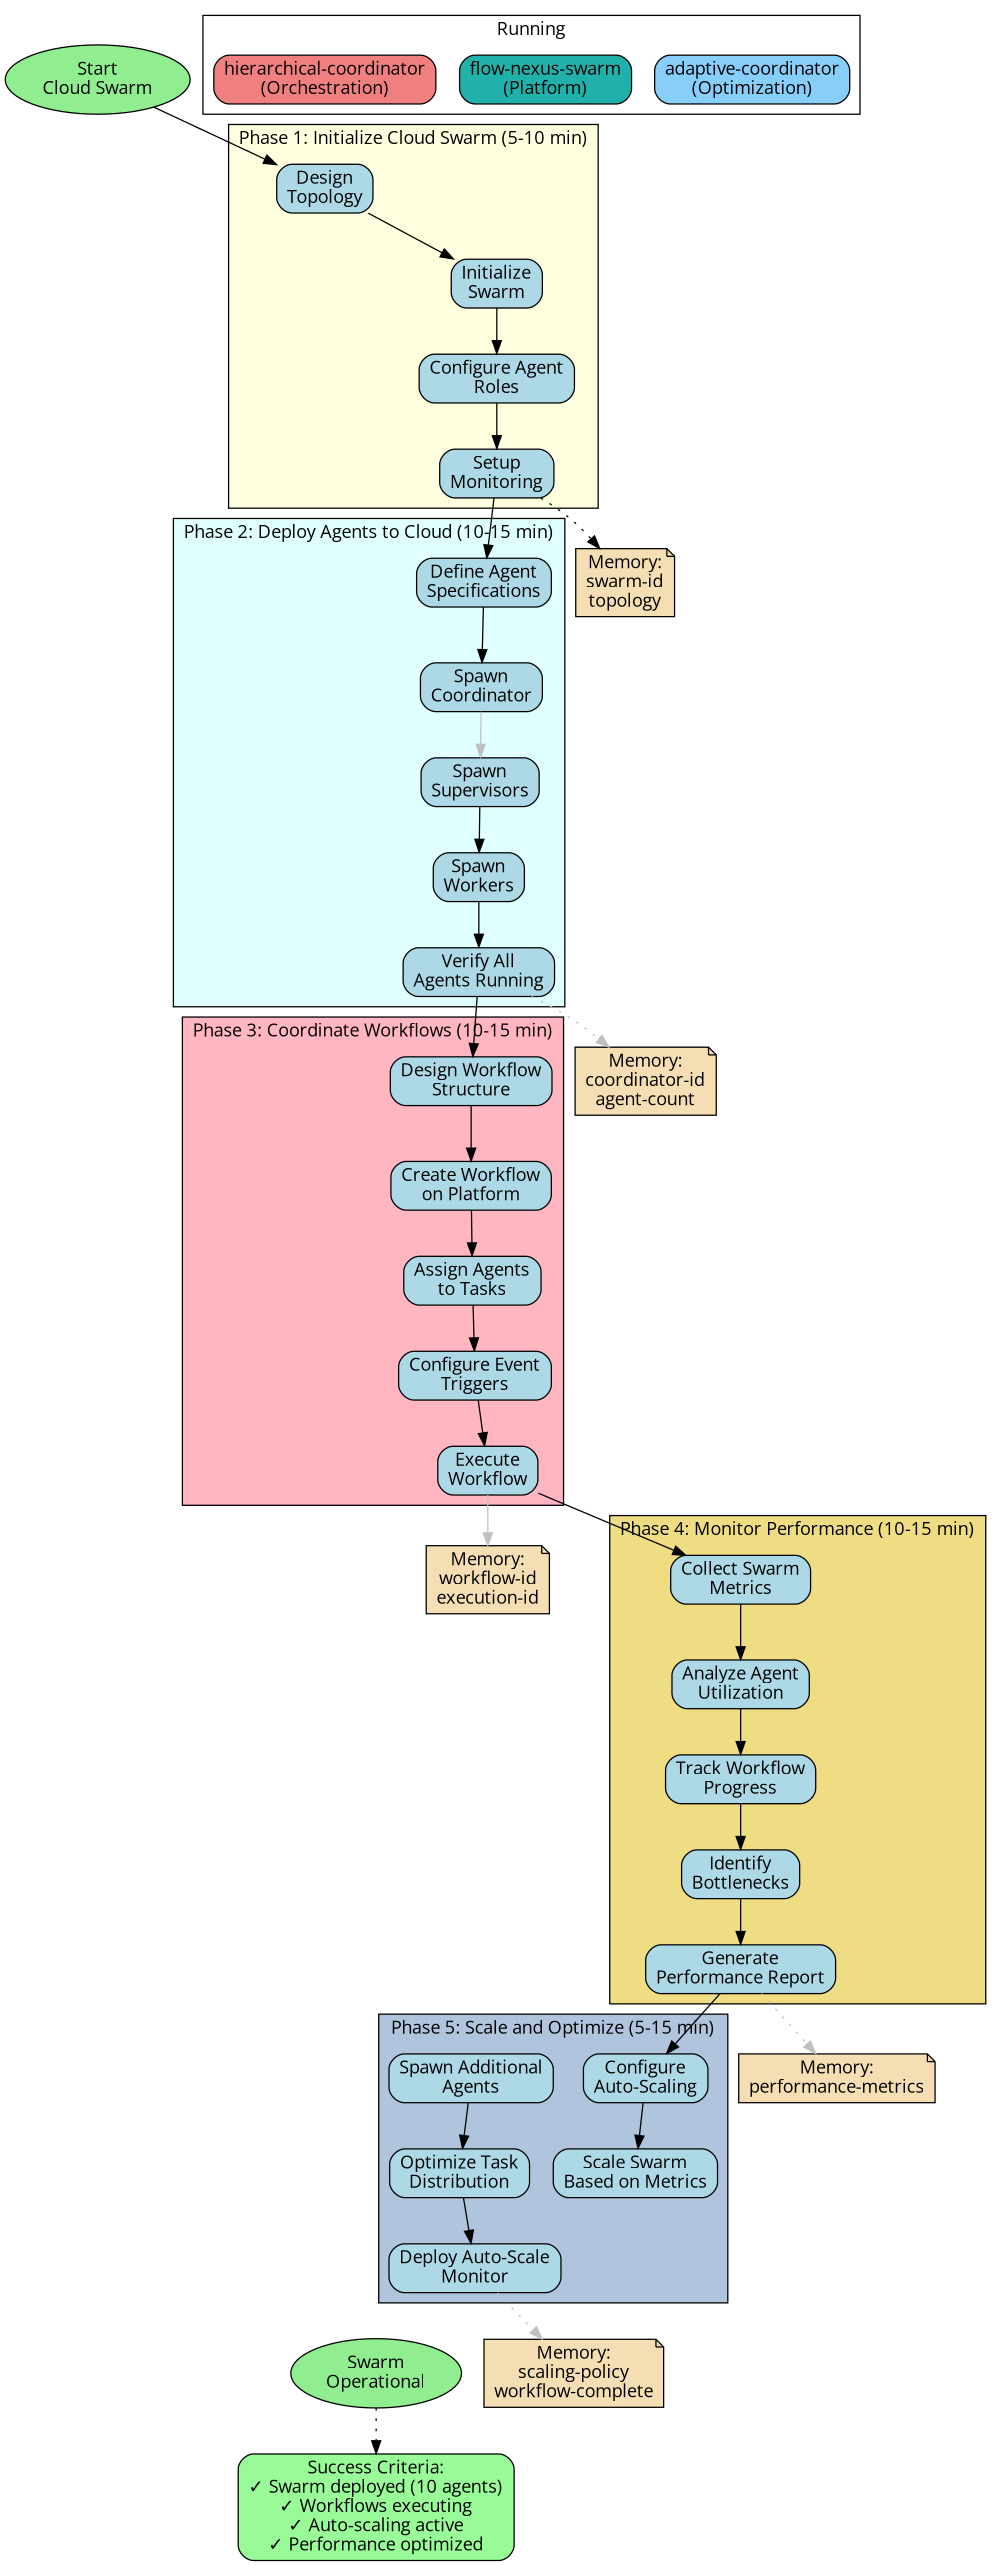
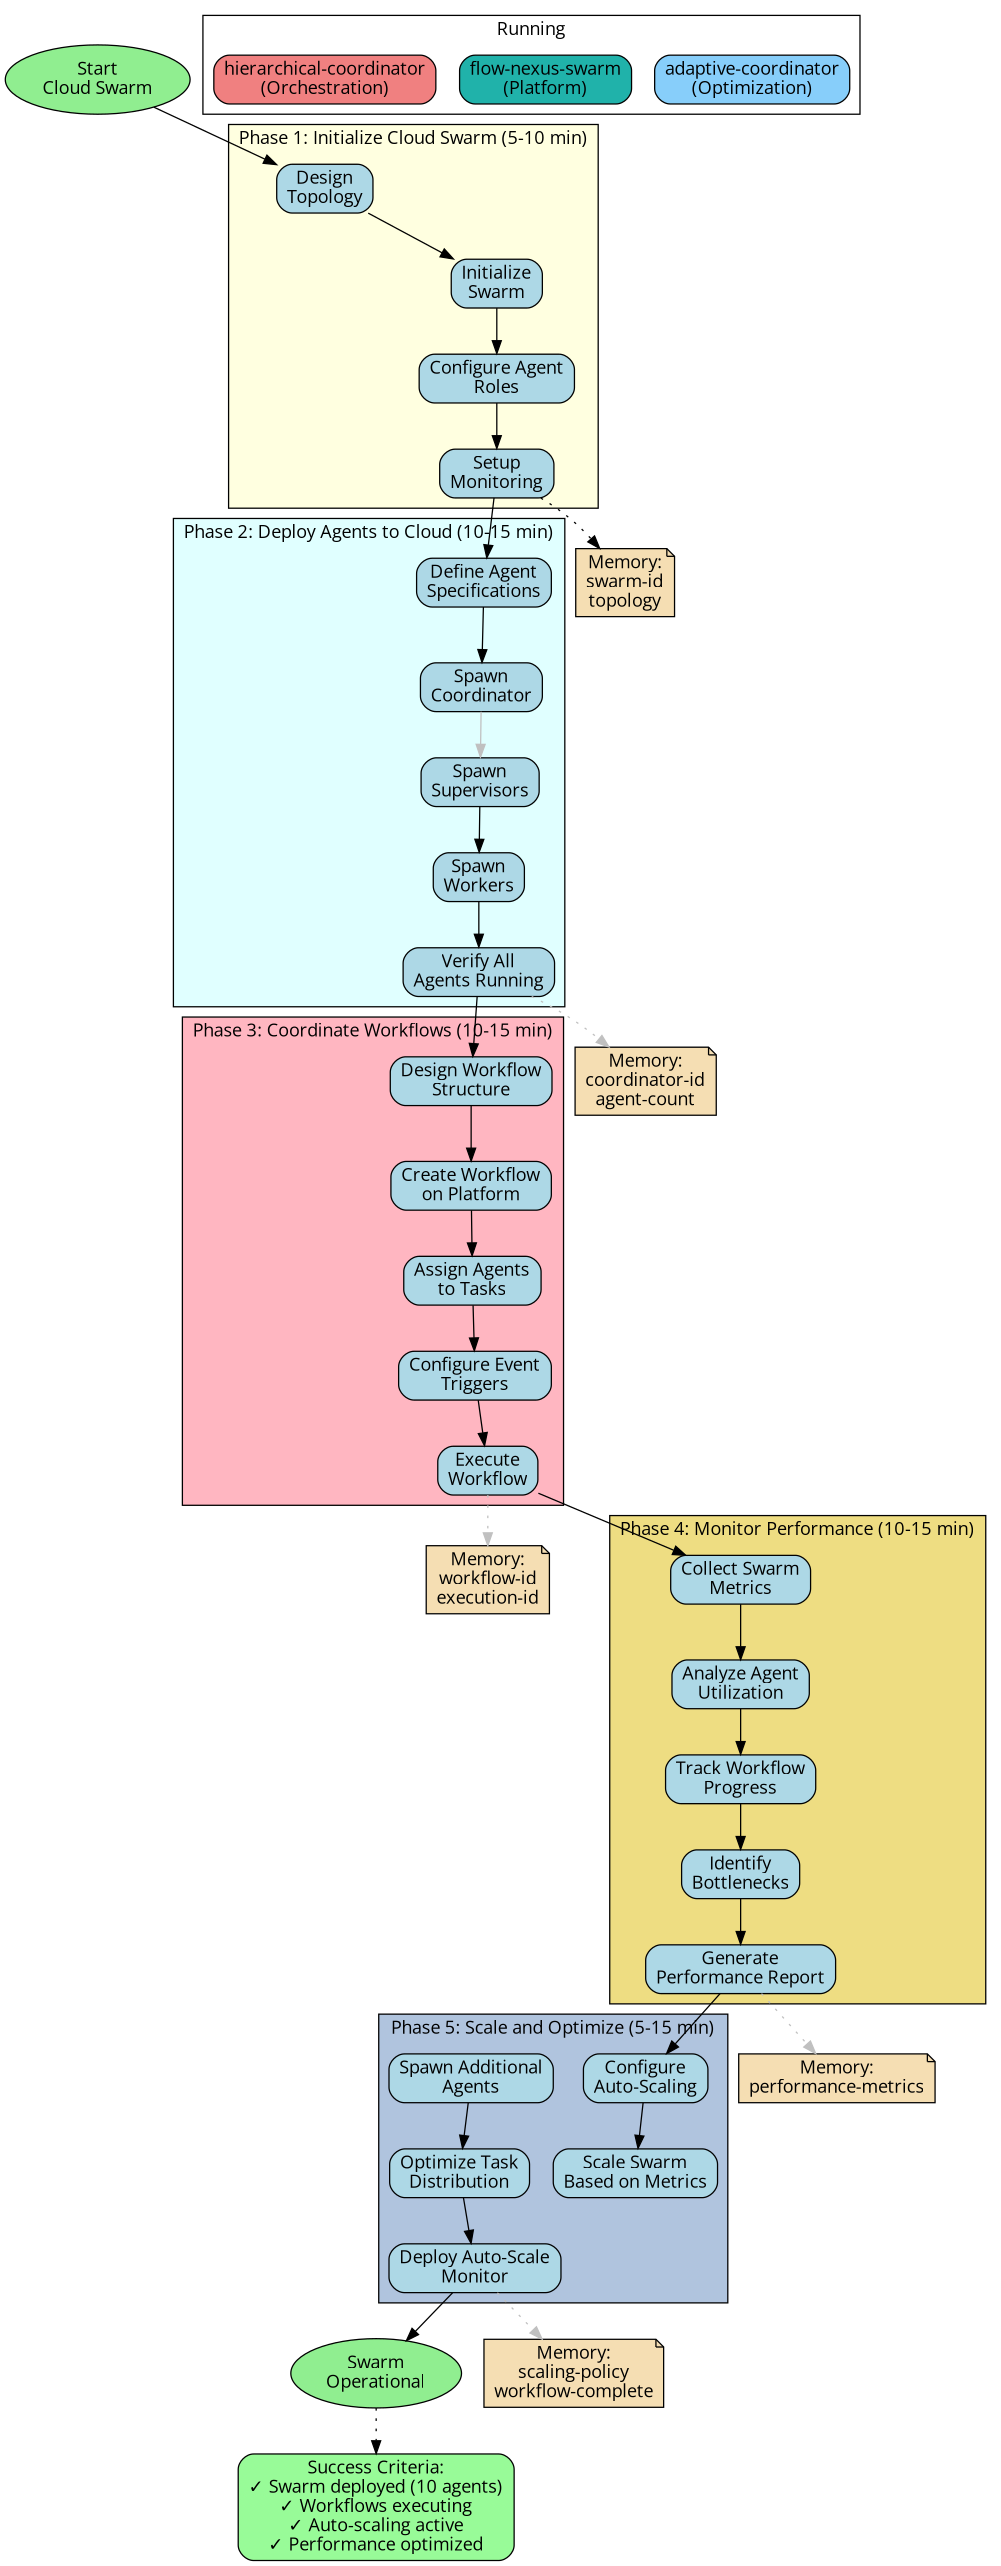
  digraph {
    fontname="Open Sans"
    rankdir=TB
    node [fillcolor=lightblue fontname="Open Sans" shape=box style="rounded,filled"]
    edge [fontname="Open Sans" fontsize=10]
    n1 [label="Design\nTopology"]
    n2 [label="Initialize\nSwarm"]
    n3 [label="Configure Agent\nRoles"]
    n4 [label="Setup\nMonitoring"]
    n5 [label="Define Agent\nSpecifications"]
    n6 [label="Spawn\nCoordinator"]
    n7 [label="Spawn\nSupervisors"]
    n8 [label="Spawn\nWorkers"]
    n9 [label="Verify All\nAgents Running"]
    n10 [label="Design Workflow\nStructure"]
    n11 [label="Create Workflow\non Platform"]
    n12 [label="Assign Agents\nto Tasks"]
    n13 [label="Configure Event\nTriggers"]
    n14 [label="Execute\nWorkflow"]
    n15 [label="Collect Swarm\nMetrics"]
    n16 [label="Analyze Agent\nUtilization"]
    n17 [label="Track Workflow\nProgress"]
    n18 [label="Identify\nBottlenecks"]
    n19 [label="Generate\nPerformance Report"]
    n20 [label="Configure\nAuto-Scaling"]
    n21 [label="Scale Swarm\nBased on Metrics"]
    n22 [label="Spawn Additional\nAgents"]
    n23 [label="Optimize Task\nDistribution"]
    n24 [label="Deploy Auto-Scale\nMonitor"]
    n25 [fillcolor=lightcoral label="hierarchical-coordinator\n(Orchestration)"]
    n26 [fillcolor=lightseagreen label="flow-nexus-swarm\n(Platform)"]
    n27 [fillcolor=lightskyblue label="adaptive-coordinator\n(Optimization)"]
    n28 [fillcolor=wheat label="Memory:\nswarm-id\ntopology" shape=note]
    n29 [fillcolor=wheat label="Memory:\ncoordinator-id\nagent-count" shape=note]
    n30 [fillcolor=wheat label="Memory:\nworkflow-id\nexecution-id" shape=note]
    n31 [fillcolor=wheat label="Memory:\nperformance-metrics" shape=note]
    n32 [fillcolor=lightgreen label="Swarm\nOperational" shape=ellipse]
    n33 [fillcolor=wheat label="Memory:\nscaling-policy\nworkflow-complete" shape=note]
    n34 [fillcolor=lightgreen label="Start\nCloud Swarm" shape=ellipse]
    n35 [fillcolor=palegreen label="Success Criteria:\n✓ Swarm deployed (10 agents)\n✓ Workflows executing\n✓ Auto-scaling active\n✓ Performance optimized"]
    subgraph cluster_1 {
      fillcolor=lightyellow
      label="Phase 1: Initialize Cloud Swarm (5-10 min)"
      style=filled
      n1
      n2
      n3
      n4
    }
    subgraph cluster_2 {
      fillcolor=lightcyan
      label="Phase 2: Deploy Agents to Cloud (10-15 min)"
      style=filled
      n5
      n6
      n7
      n8
      n9
    }
    subgraph cluster_3 {
      fillcolor=lightpink
      label="Phase 3: Coordinate Workflows (10-15 min)"
      style=filled
      n10
      n11
      n12
      n13
      n14
    }
    subgraph cluster_4 {
      fillcolor=lightgoldenrod
      label="Phase 4: Monitor Performance (10-15 min)"
      style=filled
      n15
      n16
      n17
      n18
      n19
    }
    subgraph cluster_5 {
      fillcolor=lightsteelblue
      label="Phase 5: Scale and Optimize (5-15 min)"
      style=filled
      n20
      n21
      n22
      n23
      n24
    }
    subgraph cluster_6 {
      fillcolor=white
      label=Running
      style=filled
      n25
      n26
      n27
    }
    n1 -> n2
    n2 -> n3
    n3 -> n4
    n4 -> n5
    n4 -> n28 [color=black style=dotted]
    n5 -> n6
    n6 -> n7 [color=gray]
    n7 -> n8
    n8 -> n9
    n9 -> n10
    n9 -> n29 [color=gray style=dotted]
    n10 -> n11
    n11 -> n12
    n12 -> n13
    n13 -> n14
    n14 -> n15
-   n14 -> n30 [color=gray style=solid]
+   n14 -> n30 [color=gray style=dotted]
    n15 -> n16
    n16 -> n17
    n17 -> n18
    n18 -> n19
    n19 -> n20
    n19 -> n31 [color=gray style=dotted]
    n20 -> n21
    n22 -> n23
    n23 -> n24
+   n24 -> n32
    n24 -> n33 [color=gray style=dotted]
    n25 -> n1 [style=invis]
    n26 -> n2 [style=invis]
    n27 -> n15 [style=invis]
    n32 -> n35 [style=dotted]
    n34 -> n1
  }
